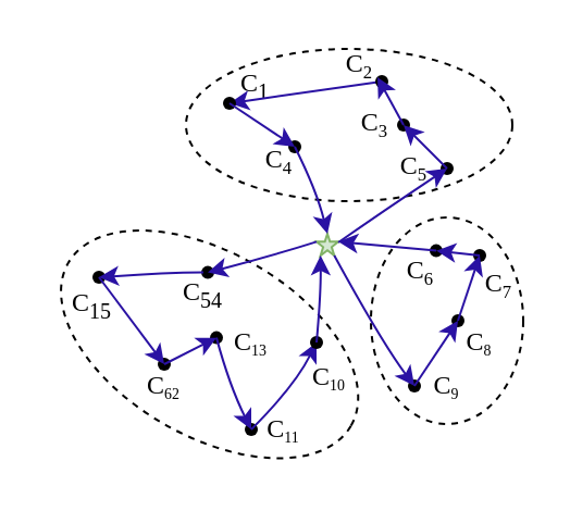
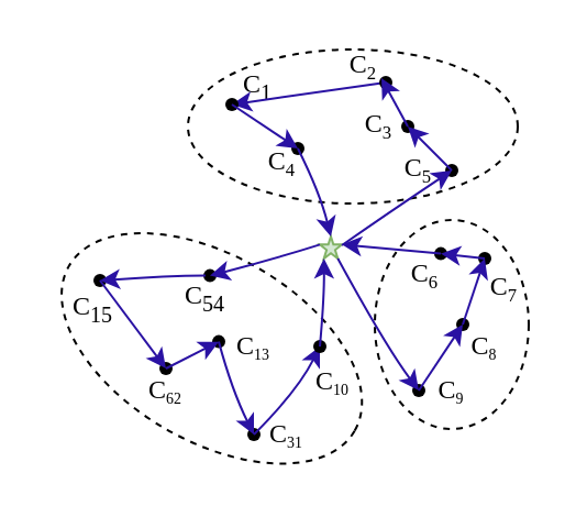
  <mxCell id="0" />
  <mxCell id="1" parent="0" />
  <mxCell id="2" value="" style="ellipse;whiteSpace=wrap;html=1;align=center;dashed=1;rotation=30;fillColor=none;" parent="1" vertex="1"><mxGeometry x="20.84" y="115.69" width="150" height="84.38" as="geometry" /></mxCell>
  <mxCell id="3" value="" style="shape=waypoint;sketch=0;fillStyle=solid;size=6;pointerEvents=1;points=[];fillColor=none;resizable=0;rotatable=0;perimeter=centerPerimeter;snapToPoint=1;" parent="1" vertex="1"><mxGeometry x="105" y="187" width="20" height="20" as="geometry" /></mxCell>
  <mxCell id="4" value="" style="curved=1;endArrow=classic;html=1;rounded=0;strokeColor=#2A12A3;exitX=0.1;exitY=0.675;exitDx=0;exitDy=0;exitPerimeter=0;entryX=0.15;entryY=0.1;entryDx=0;entryDy=0;entryPerimeter=0;" edge="1" parent="1" source="3" target="26"><mxGeometry width="50" height="50" relative="1" as="geometry"><mxPoint x="445" y="187" as="sourcePoint" /><mxPoint x="425" y="144.81" as="targetPoint" /><Array as="points"><mxPoint x="135" y="177" /></Array></mxGeometry></mxCell>
- <mxCell id="5" value="C&lt;span style=&quot;font-size: 8.333px;&quot;&gt;&lt;sub&gt;11&lt;/sub&gt;&lt;/span&gt;" style="rounded=0;whiteSpace=wrap;html=1;fillColor=none;strokeColor=none;fontFamily=Times New Roman;" parent="1" vertex="1"><mxGeometry x="120" y="187" width="20" height="20" as="geometry" /></mxCell>
+ <mxCell id="5" value="C&lt;span style=&quot;font-size: 8.333px;&quot;&gt;&lt;sub&gt;31&lt;/sub&gt;&lt;/span&gt;" style="rounded=0;whiteSpace=wrap;html=1;fillColor=none;strokeColor=none;fontFamily=Times New Roman;" parent="1" vertex="1"><mxGeometry x="120" y="187" width="20" height="20" as="geometry" /></mxCell>
  <mxCell id="6" value="C&lt;span style=&quot;font-size: 10px;&quot;&gt;&lt;sub&gt;4&lt;/sub&gt;&lt;/span&gt;" style="rounded=0;whiteSpace=wrap;html=1;fillColor=none;strokeColor=none;fontFamily=Times New Roman;" parent="1" vertex="1"><mxGeometry x="120" y="64" width="16" height="20" as="geometry" /></mxCell>
  <mxCell id="7" value="C&lt;sub&gt;1&lt;/sub&gt;" style="rounded=0;whiteSpace=wrap;html=1;fillColor=none;strokeColor=none;fontFamily=Times New Roman;" parent="1" vertex="1"><mxGeometry x="109" y="29" width="16" height="20" as="geometry" /></mxCell>
  <mxCell id="8" value="" style="curved=1;endArrow=classic;html=1;rounded=0;strokeColor=#2A12A3;" edge="1" parent="1"><mxGeometry width="50" height="50" relative="1" as="geometry"><mxPoint x="175" y="37" as="sourcePoint" /><mxPoint x="105" y="47" as="targetPoint" /><Array as="points" /></mxGeometry></mxCell>
  <mxCell id="9" value="C&lt;span style=&quot;font-size: 10px;&quot;&gt;&lt;sub&gt;5&lt;/sub&gt;&lt;/span&gt;" style="rounded=0;whiteSpace=wrap;html=1;fillColor=none;strokeColor=none;fontFamily=Times New Roman;" parent="1" vertex="1"><mxGeometry x="182" y="67" width="16" height="20" as="geometry" /></mxCell>
  <mxCell id="10" value="C&lt;span style=&quot;font-size: 10px;&quot;&gt;&lt;sub&gt;3&lt;/sub&gt;&lt;/span&gt;" style="rounded=0;whiteSpace=wrap;html=1;fillColor=none;strokeColor=none;fontFamily=Times New Roman;" parent="1" vertex="1"><mxGeometry x="162" y="47" width="20" height="20" as="geometry" /></mxCell>
  <mxCell id="11" value="" style="ellipse;whiteSpace=wrap;html=1;align=center;dashed=1;fillColor=none;" parent="1" vertex="1"><mxGeometry x="85" y="22" width="150" height="70" as="geometry" /></mxCell>
  <mxCell id="12" value="" style="ellipse;whiteSpace=wrap;html=1;align=center;dashed=1;fillColor=none;" parent="1" vertex="1"><mxGeometry x="170" y="99.5" width="70" height="95" as="geometry" /></mxCell>
  <mxCell id="13" value="" style="shape=waypoint;sketch=0;fillStyle=solid;size=6;pointerEvents=1;points=[];fillColor=none;resizable=0;rotatable=0;perimeter=centerPerimeter;snapToPoint=1;" parent="1" vertex="1"><mxGeometry x="165" y="27" width="20" height="20" as="geometry" /></mxCell>
  <mxCell id="14" value="" style="shape=waypoint;sketch=0;fillStyle=solid;size=6;pointerEvents=1;points=[];fillColor=none;resizable=0;rotatable=0;perimeter=centerPerimeter;snapToPoint=1;" parent="1" vertex="1"><mxGeometry x="190" y="104.81" width="20" height="20" as="geometry" /></mxCell>
  <mxCell id="15" value="" style="shape=waypoint;sketch=0;fillStyle=solid;size=6;pointerEvents=1;points=[];fillColor=none;resizable=0;rotatable=0;perimeter=centerPerimeter;snapToPoint=1;" parent="1" vertex="1"><mxGeometry x="180" y="167" width="20" height="20" as="geometry" /></mxCell>
  <mxCell id="16" value="" style="shape=waypoint;sketch=0;fillStyle=solid;size=6;pointerEvents=1;points=[];fillColor=none;resizable=0;rotatable=0;perimeter=centerPerimeter;snapToPoint=1;" parent="1" vertex="1"><mxGeometry x="195" y="67" width="20" height="20" as="geometry" /></mxCell>
  <mxCell id="17" value="" style="shape=waypoint;sketch=0;fillStyle=solid;size=6;pointerEvents=1;points=[];fillColor=none;resizable=0;rotatable=0;perimeter=centerPerimeter;snapToPoint=1;" parent="1" vertex="1"><mxGeometry x="210" y="107" width="20" height="20" as="geometry" /></mxCell>
  <mxCell id="18" value="" style="shape=waypoint;sketch=0;fillStyle=solid;size=6;pointerEvents=1;points=[];fillColor=none;resizable=0;rotatable=0;perimeter=centerPerimeter;snapToPoint=1;" parent="1" vertex="1"><mxGeometry x="85" y="114.81" width="20" height="20" as="geometry" /></mxCell>
  <mxCell id="19" value="" style="shape=waypoint;sketch=0;fillStyle=solid;size=6;pointerEvents=1;points=[];fillColor=none;resizable=0;rotatable=0;perimeter=centerPerimeter;snapToPoint=1;" parent="1" vertex="1"><mxGeometry x="125" y="57" width="20" height="20" as="geometry" /></mxCell>
  <mxCell id="20" value="" style="shape=waypoint;sketch=0;fillStyle=solid;size=6;pointerEvents=1;points=[];fillColor=none;resizable=0;rotatable=0;perimeter=centerPerimeter;snapToPoint=1;" parent="1" vertex="1"><mxGeometry x="95" y="37" width="20" height="20" as="geometry" /></mxCell>
  <mxCell id="21" value="" style="shape=waypoint;sketch=0;fillStyle=solid;size=6;pointerEvents=1;points=[];fillColor=none;resizable=0;rotatable=0;perimeter=centerPerimeter;snapToPoint=1;" parent="1" vertex="1"><mxGeometry x="65" y="157" width="20" height="20" as="geometry" /></mxCell>
  <mxCell id="22" value="" style="shape=waypoint;sketch=0;fillStyle=solid;size=6;pointerEvents=1;points=[];fillColor=none;resizable=0;rotatable=0;perimeter=centerPerimeter;snapToPoint=1;" parent="1" vertex="1"><mxGeometry x="35" y="117" width="20" height="20" as="geometry" /></mxCell>
  <mxCell id="23" value="" style="shape=waypoint;sketch=0;fillStyle=solid;size=6;pointerEvents=1;points=[];fillColor=none;resizable=0;rotatable=0;perimeter=centerPerimeter;snapToPoint=1;" parent="1" vertex="1"><mxGeometry x="89" y="144.81" width="20" height="20" as="geometry" /></mxCell>
  <mxCell id="24" value="" style="shape=waypoint;sketch=0;fillStyle=solid;size=6;pointerEvents=1;points=[];fillColor=none;resizable=0;rotatable=0;perimeter=centerPerimeter;snapToPoint=1;" parent="1" vertex="1"><mxGeometry x="175" y="47" width="20" height="20" as="geometry" /></mxCell>
  <mxCell id="25" value="" style="shape=waypoint;sketch=0;fillStyle=solid;size=6;pointerEvents=1;points=[];fillColor=none;resizable=0;rotatable=0;perimeter=centerPerimeter;snapToPoint=1;" parent="1" vertex="1"><mxGeometry x="200" y="137" width="20" height="20" as="geometry" /></mxCell>
  <mxCell id="26" value="" style="shape=waypoint;sketch=0;fillStyle=solid;size=6;pointerEvents=1;points=[];fillColor=none;resizable=0;rotatable=0;perimeter=centerPerimeter;snapToPoint=1;" parent="1" vertex="1"><mxGeometry x="135" y="147" width="20" height="20" as="geometry" /></mxCell>
  <mxCell id="27" value="" style="verticalLabelPosition=bottom;verticalAlign=top;html=1;shape=mxgraph.basic.star;fillColor=#d5e8d4;strokeColor=#82b366;" parent="1" vertex="1"><mxGeometry x="145" y="107" width="10" height="10" as="geometry" /></mxCell>
  <mxCell id="28" value="C&lt;span style=&quot;font-size: 10px;&quot;&gt;&lt;sub&gt;6&lt;/sub&gt;&lt;/span&gt;" style="rounded=0;whiteSpace=wrap;html=1;fillColor=none;strokeColor=none;fontFamily=Times New Roman;" parent="1" vertex="1"><mxGeometry x="185" y="114.81" width="16" height="20" as="geometry" /></mxCell>
  <mxCell id="29" value="C&lt;span style=&quot;font-size: 10px;&quot;&gt;&lt;sub&gt;2&lt;/sub&gt;&lt;/span&gt;" style="rounded=0;whiteSpace=wrap;html=1;fillColor=none;strokeColor=none;fontFamily=Times New Roman;" parent="1" vertex="1"><mxGeometry x="157" y="20" width="16" height="20" as="geometry" /></mxCell>
  <mxCell id="30" value="C&lt;span style=&quot;font-size: 8.333px;&quot;&gt;&lt;sub&gt;13&lt;/sub&gt;&lt;/span&gt;" style="rounded=0;whiteSpace=wrap;html=1;fillColor=none;strokeColor=none;fontFamily=Times New Roman;" parent="1" vertex="1"><mxGeometry x="105" y="147" width="20" height="20" as="geometry" /></mxCell>
  <mxCell id="31" value="C&lt;span style=&quot;font-size: 8.333px;&quot;&gt;&lt;sub&gt;9&lt;/sub&gt;&lt;/span&gt;" style="rounded=0;whiteSpace=wrap;html=1;fillColor=none;strokeColor=none;fontFamily=Times New Roman;" parent="1" vertex="1"><mxGeometry x="195" y="167" width="20" height="20" as="geometry" /></mxCell>
  <mxCell id="32" value="C&lt;span style=&quot;font-size: 8.333px;&quot;&gt;&lt;sub&gt;8&lt;/sub&gt;&lt;/span&gt;" style="rounded=0;whiteSpace=wrap;html=1;fillColor=none;strokeColor=none;fontFamily=Times New Roman;" parent="1" vertex="1"><mxGeometry x="210" y="147" width="20" height="20" as="geometry" /></mxCell>
  <mxCell id="33" value="C&lt;span style=&quot;font-size: 10px;&quot;&gt;&lt;sub&gt;7&lt;/sub&gt;&lt;/span&gt;" style="rounded=0;whiteSpace=wrap;html=1;fillColor=none;strokeColor=none;fontFamily=Times New Roman;" parent="1" vertex="1"><mxGeometry x="219" y="121" width="20" height="20" as="geometry" /></mxCell>
  <mxCell id="34" value="C&lt;span style=&quot;font-size: 8.333px;&quot;&gt;&lt;sub&gt;62&lt;/sub&gt;&lt;/span&gt;" style="rounded=0;whiteSpace=wrap;html=1;fillColor=none;strokeColor=none;fontFamily=Times New Roman;" parent="1" vertex="1"><mxGeometry x="65" y="167" width="20" height="20" as="geometry" /></mxCell>
  <mxCell id="35" value="C&lt;span style=&quot;font-size: 8.333px;&quot;&gt;&lt;sub&gt;10&lt;/sub&gt;&lt;/span&gt;" style="rounded=0;whiteSpace=wrap;html=1;fillColor=none;strokeColor=none;fontFamily=Times New Roman;" parent="1" vertex="1"><mxGeometry x="141" y="162.81" width="20" height="20" as="geometry" /></mxCell>
  <mxCell id="36" value="C&lt;sub&gt;15&lt;br&gt;&lt;/sub&gt;" style="rounded=0;whiteSpace=wrap;html=1;fillColor=none;strokeColor=none;fontFamily=Times New Roman;" parent="1" vertex="1"><mxGeometry x="34" y="130" width="16" height="20" as="geometry" /></mxCell>
  <mxCell id="37" value="C&lt;sub&gt;54&lt;/sub&gt;" style="rounded=0;whiteSpace=wrap;html=1;fillColor=none;strokeColor=none;fontFamily=Times New Roman;" parent="1" vertex="1"><mxGeometry x="85" y="124.81" width="16" height="20" as="geometry" /></mxCell>
  <mxCell id="38" value="" style="curved=1;endArrow=classic;html=1;rounded=0;entryX=0.75;entryY=0.55;entryDx=0;entryDy=0;entryPerimeter=0;strokeColor=#2A12A3;" edge="1" parent="1" target="16"><mxGeometry width="50" height="50" relative="1" as="geometry"><mxPoint x="155" y="111" as="sourcePoint" /><mxPoint x="345" y="87" as="targetPoint" /><Array as="points"><mxPoint x="175" y="97" /></Array></mxGeometry></mxCell>
  <mxCell id="39" value="" style="curved=1;endArrow=classic;html=1;rounded=0;strokeColor=#2A12A3;" edge="1" parent="1" source="16" target="24"><mxGeometry width="50" height="50" relative="1" as="geometry"><mxPoint x="165" y="121" as="sourcePoint" /><mxPoint x="215" y="87" as="targetPoint" /><Array as="points" /></mxGeometry></mxCell>
  <mxCell id="40" value="" style="curved=1;endArrow=classic;html=1;rounded=0;strokeColor=#2A12A3;exitX=0.725;exitY=0.135;exitDx=0;exitDy=0;exitPerimeter=0;entryX=1;entryY=0.367;entryDx=0;entryDy=0;entryPerimeter=0;" edge="1" parent="1" source="14" target="27"><mxGeometry width="50" height="50" relative="1" as="geometry"><mxPoint x="395" y="137" as="sourcePoint" /><mxPoint x="375" y="94.81" as="targetPoint" /><Array as="points" /></mxGeometry></mxCell>
  <mxCell id="41" value="" style="curved=1;endArrow=classic;html=1;rounded=0;strokeColor=#2A12A3;entryX=0.7;entryY=0.675;entryDx=0;entryDy=0;entryPerimeter=0;" edge="1" parent="1" target="19"><mxGeometry width="50" height="50" relative="1" as="geometry"><mxPoint x="105" y="47" as="sourcePoint" /><mxPoint x="385" y="104.81" as="targetPoint" /><Array as="points" /></mxGeometry></mxCell>
  <mxCell id="42" value="" style="curved=1;endArrow=classic;html=1;rounded=0;strokeColor=#2A12A3;entryX=1;entryY=0.75;entryDx=0;entryDy=0;" edge="1" parent="1" target="29"><mxGeometry width="50" height="50" relative="1" as="geometry"><mxPoint x="185" y="57" as="sourcePoint" /><mxPoint x="165" y="14.81" as="targetPoint" /><Array as="points" /></mxGeometry></mxCell>
  <mxCell id="43" value="" style="curved=1;endArrow=classic;html=1;rounded=0;strokeColor=#2A12A3;exitX=0.775;exitY=0.935;exitDx=0;exitDy=0;exitPerimeter=0;entryX=0.025;entryY=0.6;entryDx=0;entryDy=0;entryPerimeter=0;" edge="1" parent="1" source="23" target="3"><mxGeometry width="50" height="50" relative="1" as="geometry"><mxPoint x="405" y="147" as="sourcePoint" /><mxPoint x="385" y="104.81" as="targetPoint" /><Array as="points"><mxPoint x="105" y="177" /></Array></mxGeometry></mxCell>
  <mxCell id="44" value="" style="curved=1;endArrow=classic;html=1;rounded=0;strokeColor=#2A12A3;exitX=0.875;exitY=0.6;exitDx=0;exitDy=0;exitPerimeter=0;entryX=0.3;entryY=0.56;entryDx=0;entryDy=0;entryPerimeter=0;" edge="1" parent="1" source="21" target="23"><mxGeometry width="50" height="50" relative="1" as="geometry"><mxPoint x="415" y="157" as="sourcePoint" /><mxPoint x="395" y="114.81" as="targetPoint" /><Array as="points" /></mxGeometry></mxCell>
  <mxCell id="45" value="" style="curved=1;endArrow=classic;html=1;rounded=0;strokeColor=#2A12A3;exitX=0.55;exitY=0.075;exitDx=0;exitDy=0;exitPerimeter=0;entryX=0.475;entryY=0.125;entryDx=0;entryDy=0;entryPerimeter=0;" edge="1" parent="1" source="22" target="21"><mxGeometry width="50" height="50" relative="1" as="geometry"><mxPoint x="425" y="167" as="sourcePoint" /><mxPoint x="405" y="124.81" as="targetPoint" /><Array as="points" /></mxGeometry></mxCell>
  <mxCell id="46" value="" style="curved=1;endArrow=classic;html=1;rounded=0;strokeColor=#2A12A3;exitX=0.5;exitY=0;exitDx=0;exitDy=0;entryX=0.5;entryY=0.15;entryDx=0;entryDy=0;entryPerimeter=0;" edge="1" parent="1" source="37" target="22"><mxGeometry width="50" height="50" relative="1" as="geometry"><mxPoint x="435" y="177" as="sourcePoint" /><mxPoint x="415" y="134.81" as="targetPoint" /><Array as="points"><mxPoint x="75" y="125" /></Array></mxGeometry></mxCell>
  <mxCell id="47" value="" style="curved=1;endArrow=classic;html=1;rounded=0;strokeColor=#2A12A3;exitX=0;exitY=0.367;exitDx=0;exitDy=0;exitPerimeter=0;entryX=0.6;entryY=0.135;entryDx=0;entryDy=0;entryPerimeter=0;" edge="1" parent="1" source="27" target="18"><mxGeometry width="50" height="50" relative="1" as="geometry"><mxPoint x="445" y="187" as="sourcePoint" /><mxPoint x="425" y="144.81" as="targetPoint" /><Array as="points"><mxPoint x="125" y="117" /></Array></mxGeometry></mxCell>
  <mxCell id="48" value="" style="curved=1;endArrow=classic;html=1;rounded=0;strokeColor=#2A12A3;entryX=0.5;entryY=0;entryDx=0;entryDy=0;entryPerimeter=0;" edge="1" parent="1" source="19" target="27"><mxGeometry width="50" height="50" relative="1" as="geometry"><mxPoint x="285" y="119.19" as="sourcePoint" /><mxPoint x="315" y="127" as="targetPoint" /><Array as="points"><mxPoint x="145" y="87" /></Array></mxGeometry></mxCell>
  <mxCell id="49" value="" style="curved=1;endArrow=classic;html=1;rounded=0;strokeColor=#2A12A3;exitX=0.275;exitY=0.175;exitDx=0;exitDy=0;exitPerimeter=0;entryX=0.6;entryY=0.01;entryDx=0;entryDy=0;entryPerimeter=0;" edge="1" parent="1" source="17" target="14"><mxGeometry width="50" height="50" relative="1" as="geometry"><mxPoint x="405" y="147" as="sourcePoint" /><mxPoint x="385" y="104.81" as="targetPoint" /><Array as="points" /></mxGeometry></mxCell>
  <mxCell id="50" value="" style="curved=1;endArrow=classic;html=1;rounded=0;strokeColor=#2A12A3;exitX=0.275;exitY=0.575;exitDx=0;exitDy=0;exitPerimeter=0;entryX=0;entryY=0;entryDx=0;entryDy=0;" edge="1" parent="1" source="15" target="32"><mxGeometry width="50" height="50" relative="1" as="geometry"><mxPoint x="415" y="157" as="sourcePoint" /><mxPoint x="395" y="114.81" as="targetPoint" /><Array as="points" /></mxGeometry></mxCell>
  <mxCell id="51" value="" style="curved=1;endArrow=classic;html=1;rounded=0;strokeColor=#2A12A3;exitX=0.815;exitY=1;exitDx=0;exitDy=0;exitPerimeter=0;" edge="1" parent="1" source="27" target="15"><mxGeometry width="50" height="50" relative="1" as="geometry"><mxPoint x="425" y="167" as="sourcePoint" /><mxPoint x="405" y="124.81" as="targetPoint" /><Array as="points"><mxPoint x="175" y="157" /></Array></mxGeometry></mxCell>
  <mxCell id="52" value="" style="curved=1;endArrow=classic;html=1;rounded=0;strokeColor=#2A12A3;entryX=0.185;entryY=1;entryDx=0;entryDy=0;entryPerimeter=0;" edge="1" parent="1" source="26" target="27"><mxGeometry width="50" height="50" relative="1" as="geometry"><mxPoint x="435" y="177" as="sourcePoint" /><mxPoint x="415" y="134.81" as="targetPoint" /><Array as="points"><mxPoint x="147" y="135" /></Array></mxGeometry></mxCell>
  <mxCell id="53" value="" style="curved=1;endArrow=classic;html=1;rounded=0;strokeColor=#2A12A3;exitX=0.225;exitY=0.075;exitDx=0;exitDy=0;exitPerimeter=0;entryX=0.275;entryY=0.05;entryDx=0;entryDy=0;entryPerimeter=0;" edge="1" parent="1" source="25" target="17"><mxGeometry width="50" height="50" relative="1" as="geometry"><mxPoint x="415" y="157" as="sourcePoint" /><mxPoint x="395" y="114.81" as="targetPoint" /><Array as="points" /></mxGeometry></mxCell>
